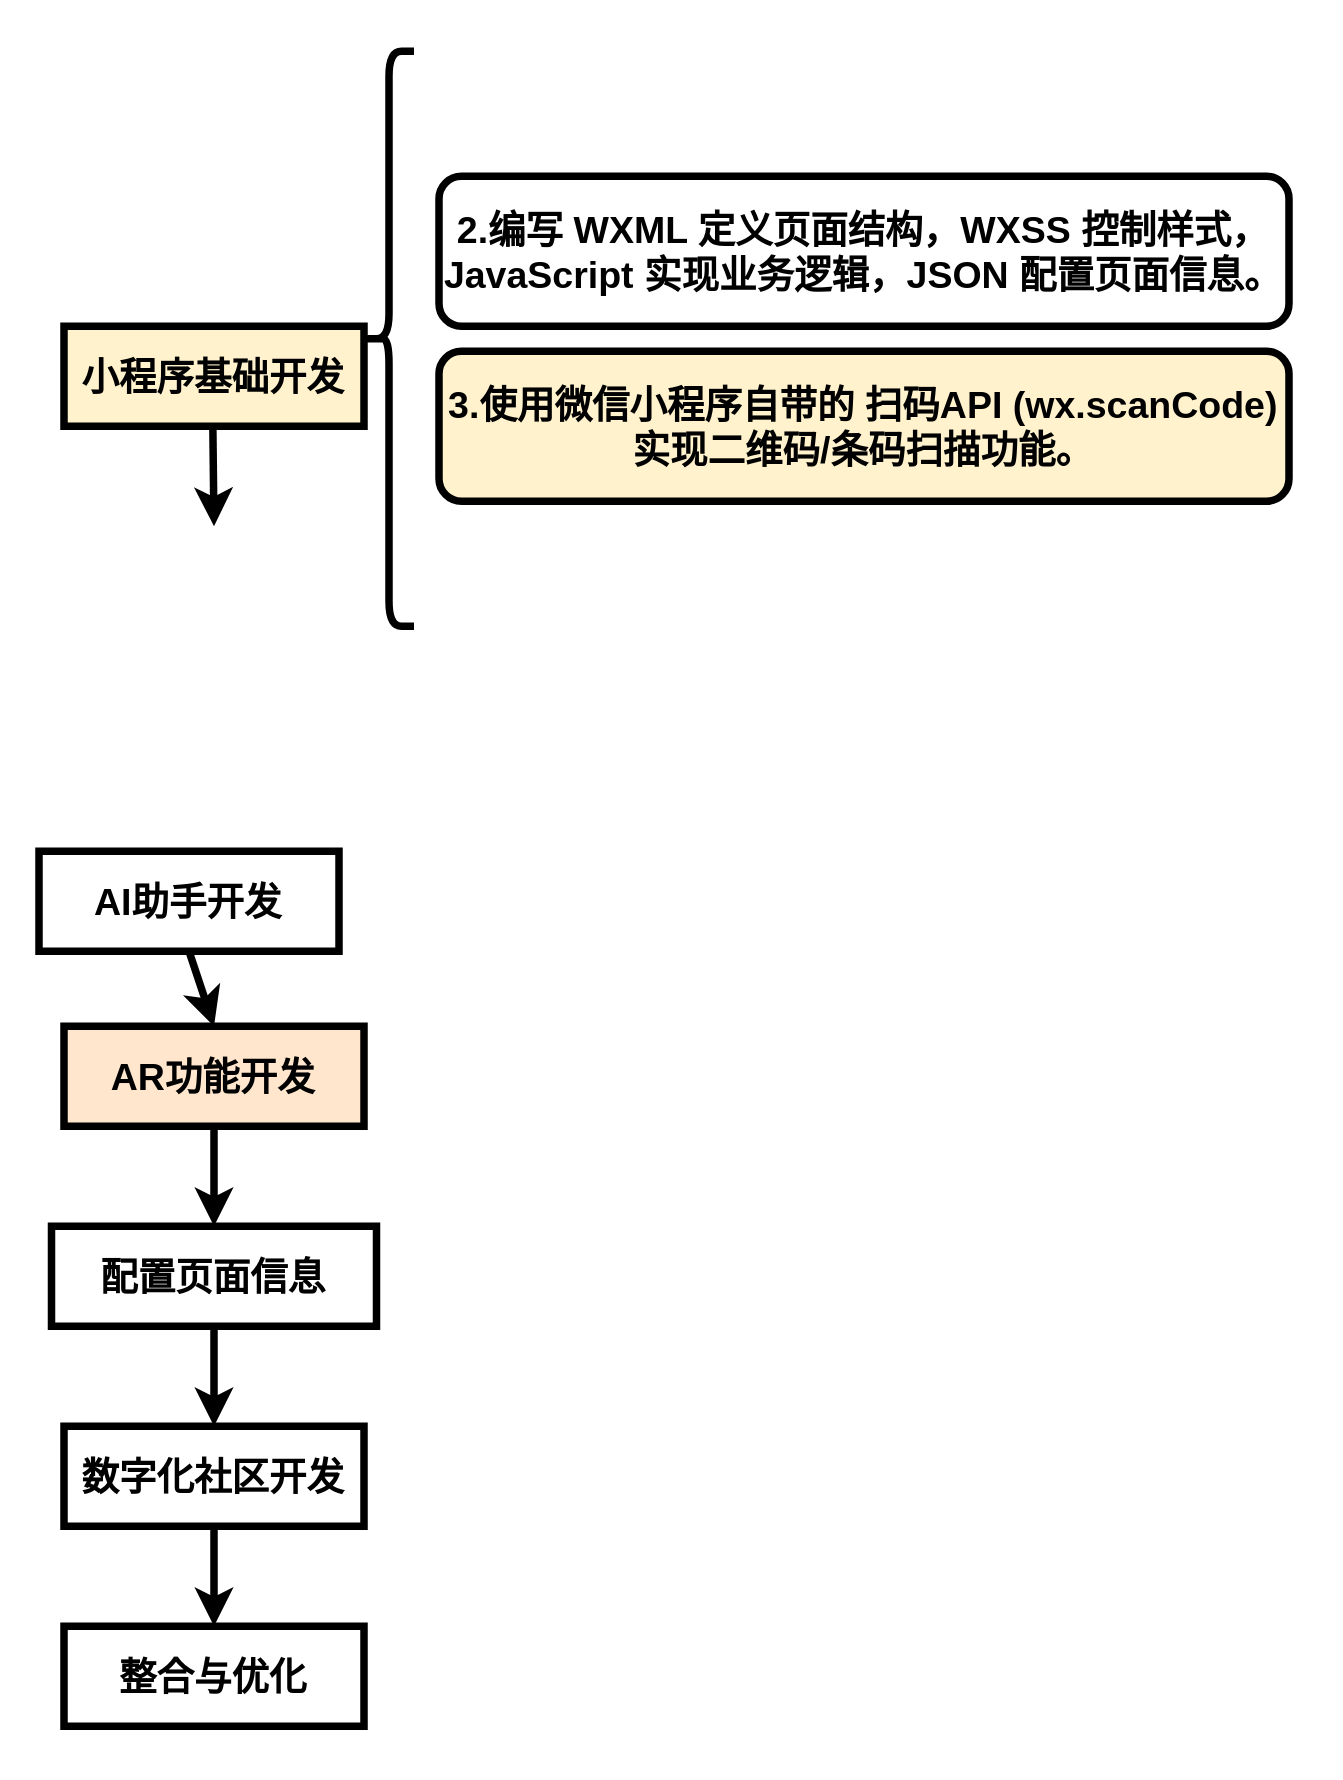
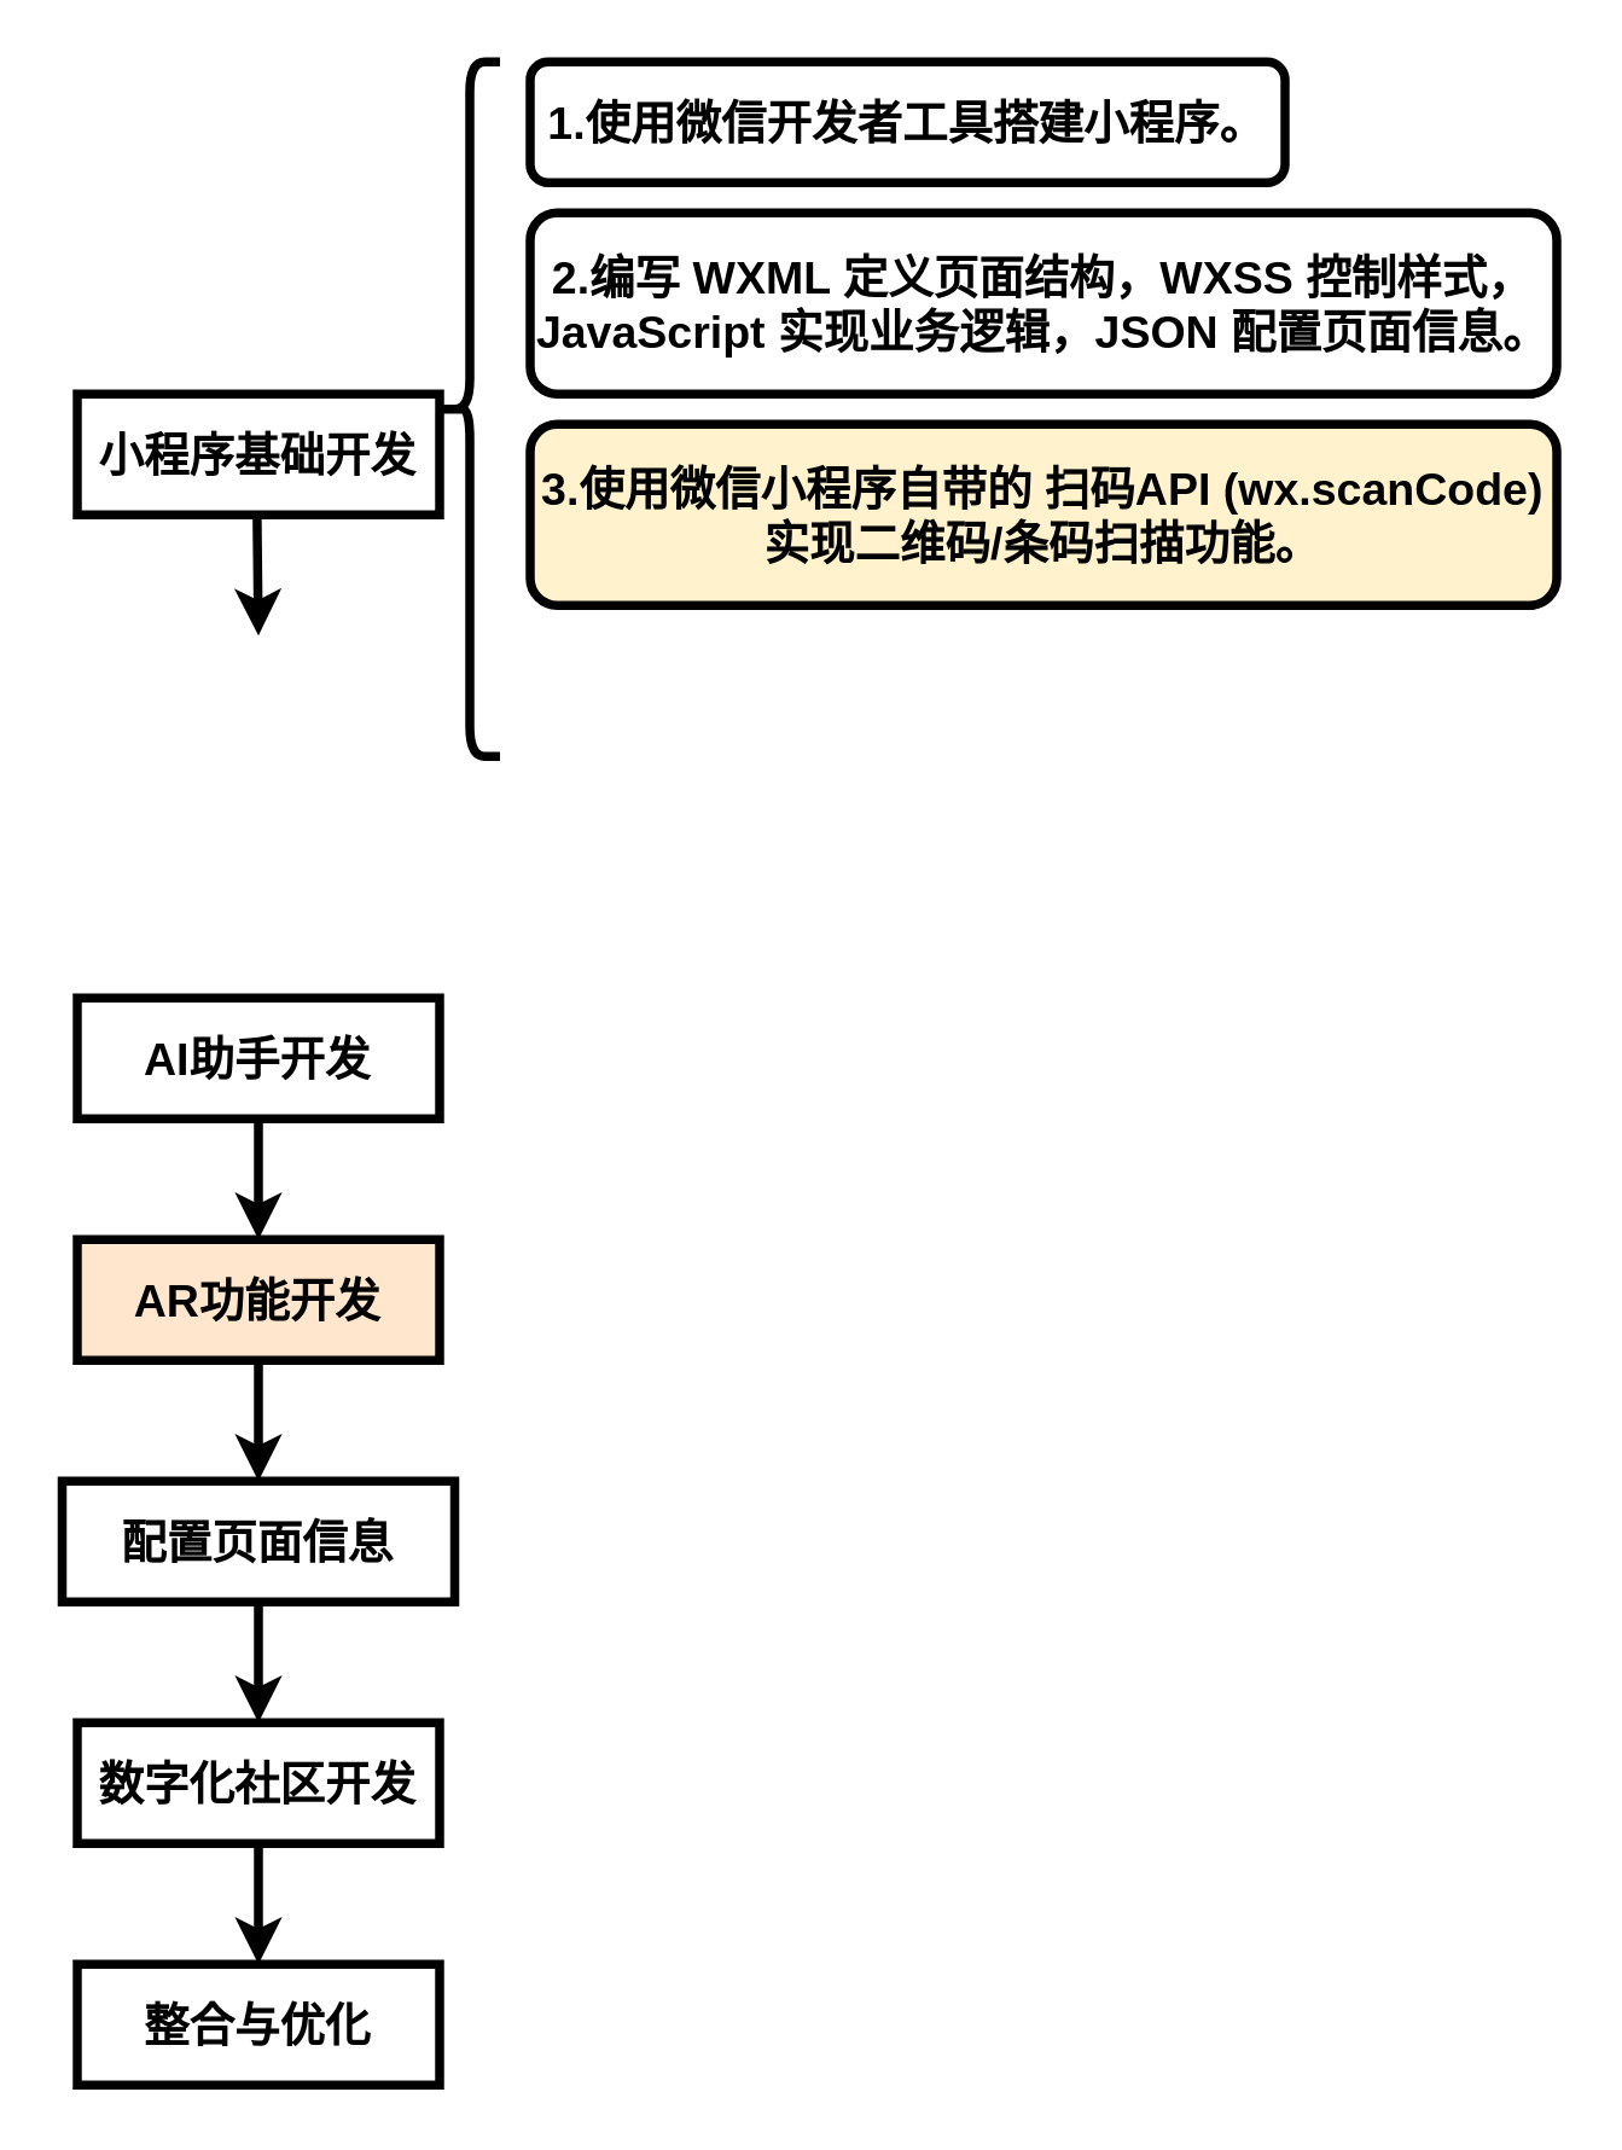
  <mxCell id="0" />
  <mxCell id="1" parent="0" />
- <mxCell id="2" value="&lt;b&gt;&lt;font style=&quot;font-size: 15px;&quot;&gt;小程序基础开发&lt;/font&gt;&lt;/b&gt;" style="rounded=0;whiteSpace=wrap;html=1;strokeWidth=3;fillColor=#fff2cc;" vertex="1" parent="1"><mxGeometry x="25" y="130" width="120" height="40" as="geometry" /></mxCell>
+ <mxCell id="2" value="&lt;b&gt;&lt;font style=&quot;font-size: 15px;&quot;&gt;小程序基础开发&lt;/font&gt;&lt;/b&gt;" style="rounded=0;whiteSpace=wrap;html=1;strokeWidth=3;" vertex="1" parent="1"><mxGeometry x="25" y="130" width="120" height="40" as="geometry" /></mxCell>
  <mxCell id="3" value="" style="endArrow=classic;html=1;rounded=1;exitX=0.5;exitY=1;exitDx=0;exitDy=0;strokeColor=none;curved=0;strokeWidth=3;" edge="1" parent="1" source="2"><mxGeometry width="50" height="50" relative="1" as="geometry"><mxPoint x="65" y="190" as="sourcePoint" /><mxPoint x="85" y="210" as="targetPoint" /></mxGeometry></mxCell>
  <mxCell id="4" value="" style="endArrow=classic;html=1;rounded=0;exitX=0.417;exitY=1;exitDx=0;exitDy=0;exitPerimeter=0;strokeWidth=3;" edge="1" parent="1"><mxGeometry width="50" height="50" relative="1" as="geometry"><mxPoint x="84.54" y="170" as="sourcePoint" /><mxPoint x="85" y="210" as="targetPoint" /></mxGeometry></mxCell>
- <mxCell id="5" value="&lt;font style=&quot;font-size: 15px;&quot;&gt;&lt;b&gt;AI助手开发&lt;/b&gt;&lt;/font&gt;" style="rounded=0;whiteSpace=wrap;html=1;strokeWidth=3;" vertex="1" parent="1"><mxGeometry x="15" y="340" width="120" height="40" as="geometry" /></mxCell>
+ <mxCell id="5" value="&lt;font style=&quot;font-size: 15px;&quot;&gt;&lt;b&gt;AI助手开发&lt;/b&gt;&lt;/font&gt;" style="rounded=0;whiteSpace=wrap;html=1;strokeWidth=3;" vertex="1" parent="1"><mxGeometry x="25" y="330" width="120" height="40" as="geometry" /></mxCell>
  <mxCell id="6" value="" style="endArrow=classic;html=1;rounded=0;exitX=0.5;exitY=1;exitDx=0;exitDy=0;strokeWidth=3;" edge="1" parent="1" source="5"><mxGeometry width="50" height="50" relative="1" as="geometry"><mxPoint x="75" y="380" as="sourcePoint" /><mxPoint x="85" y="410" as="targetPoint" /></mxGeometry></mxCell>
  <mxCell id="7" value="&lt;b&gt;&lt;font style=&quot;font-size: 15px;&quot;&gt;AR功能开发&lt;/font&gt;&lt;/b&gt;" style="rounded=0;whiteSpace=wrap;html=1;strokeWidth=3;fillColor=#ffe6cc;" vertex="1" parent="1"><mxGeometry x="25" y="410" width="120" height="40" as="geometry" /></mxCell>
  <mxCell id="8" value="" style="endArrow=classic;html=1;rounded=0;exitX=0.5;exitY=1;exitDx=0;exitDy=0;strokeWidth=3;" edge="1" parent="1" source="7"><mxGeometry width="50" height="50" relative="1" as="geometry"><mxPoint x="75" y="500" as="sourcePoint" /><mxPoint x="85" y="490" as="targetPoint" /></mxGeometry></mxCell>
  <mxCell id="9" value="&lt;font style=&quot;font-size: 15px;&quot;&gt;&lt;b&gt;配置页面信息&lt;/b&gt;&lt;/font&gt;" style="rounded=0;whiteSpace=wrap;html=1;strokeWidth=3;" vertex="1" parent="1"><mxGeometry x="20" y="490" width="130" height="40" as="geometry" /></mxCell>
  <mxCell id="10" value="" style="endArrow=classic;html=1;rounded=0;exitX=0.5;exitY=1;exitDx=0;exitDy=0;exitPerimeter=0;strokeWidth=3;" edge="1" parent="1" source="9"><mxGeometry width="50" height="50" relative="1" as="geometry"><mxPoint x="85" y="540" as="sourcePoint" /><mxPoint x="85" y="570" as="targetPoint" /></mxGeometry></mxCell>
  <mxCell id="11" value="&lt;font style=&quot;font-size: 15px;&quot;&gt;&lt;b&gt;数字化社区开发&lt;/b&gt;&lt;/font&gt;" style="rounded=0;whiteSpace=wrap;html=1;strokeWidth=3;" vertex="1" parent="1"><mxGeometry x="25" y="570" width="120" height="40" as="geometry" /></mxCell>
  <mxCell id="12" value="" style="endArrow=classic;html=1;rounded=0;exitX=0.5;exitY=1;exitDx=0;exitDy=0;strokeWidth=3;" edge="1" parent="1" source="11"><mxGeometry width="50" height="50" relative="1" as="geometry"><mxPoint x="75" y="580" as="sourcePoint" /><mxPoint x="85" y="650" as="targetPoint" /></mxGeometry></mxCell>
  <mxCell id="13" value="&lt;b&gt;&lt;font style=&quot;font-size: 15px;&quot;&gt;整合与优化&lt;/font&gt;&lt;/b&gt;" style="rounded=0;whiteSpace=wrap;html=1;strokeWidth=3;" vertex="1" parent="1"><mxGeometry x="25" y="650" width="120" height="40" as="geometry" /></mxCell>
  <mxCell id="14" value="" style="shape=curlyBracket;whiteSpace=wrap;html=1;rounded=1;labelPosition=left;verticalLabelPosition=middle;align=right;verticalAlign=middle;strokeWidth=3;" vertex="1" parent="1"><mxGeometry x="145" y="20" width="20" height="230" as="geometry" /></mxCell>
+ <mxCell id="15" value="&lt;font style=&quot;font-size: 15px;&quot;&gt;&lt;b&gt;1.使用微信开发者工具搭建小程序。&lt;/b&gt;&lt;/font&gt;" style="rounded=1;whiteSpace=wrap;html=1;strokeWidth=3;" vertex="1" parent="1"><mxGeometry x="175" y="20" width="250" height="40" as="geometry" /></mxCell>
  <mxCell id="16" value="&lt;font style=&quot;font-size: 15px;&quot;&gt;&lt;b&gt;2.编写 &lt;span data-end=&quot;226&quot; data-start=&quot;218&quot;&gt;WXML&lt;/span&gt; 定义页面结构，&lt;span data-end=&quot;242&quot; data-start=&quot;234&quot;&gt;WXSS&lt;/span&gt; 控制样式，&lt;span data-end=&quot;262&quot; data-start=&quot;248&quot;&gt;JavaScript&lt;/span&gt; 实现业务逻辑，&lt;span data-end=&quot;278&quot; data-start=&quot;270&quot;&gt;JSON&lt;/span&gt; 配置页面信息。&lt;/b&gt;&lt;/font&gt;" style="rounded=1;whiteSpace=wrap;html=1;strokeWidth=3;" vertex="1" parent="1"><mxGeometry x="175" y="70" width="340" height="60" as="geometry" /></mxCell>
  <mxCell id="17" value="&lt;b&gt;&lt;font style=&quot;font-size: 15px;&quot;&gt;3.使用微信小程序自带的 &lt;span data-end=&quot;323&quot; data-start=&quot;300&quot;&gt;扫码API (wx.scanCode)&lt;/span&gt; 实现二维码/条码扫描功能。&lt;/font&gt;&lt;/b&gt;" style="rounded=1;whiteSpace=wrap;html=1;strokeWidth=3;fillColor=#fff2cc;" vertex="1" parent="1"><mxGeometry x="175" y="140" width="340" height="60" as="geometry" /></mxCell>
